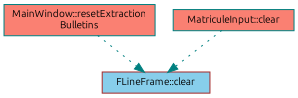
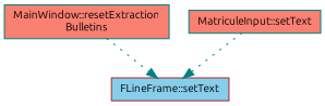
  digraph {
    fontname=Ubuntu
    rankdir=TB
    node [color=teal fillcolor=salmon fontname=Ubuntu fontsize=10 shape=record style=filled]
    edge [color=teal fontname=Ubuntu fontsize=10 labelfontname=Helvetica labelfontsize=10 style=dotted]
    n1 [fontcolor=black height=0.2 label="MainWindow::resetExtraction\lBulletins" width=0.4]
-   n2 [color=brown fillcolor=skyblue height=0.2 label="FLineFrame::clear" width=0.4]
-   n3 [height=0.2 label="MatriculeInput::clear" width=0.4]
+   n2 [color=brown fillcolor=skyblue height=0.2 label="FLineFrame::setText" width=0.4]
+   n3 [height=0.2 label="MatriculeInput::setText" width=0.4]
    n1 -> n2
    n3 -> n2
  }
